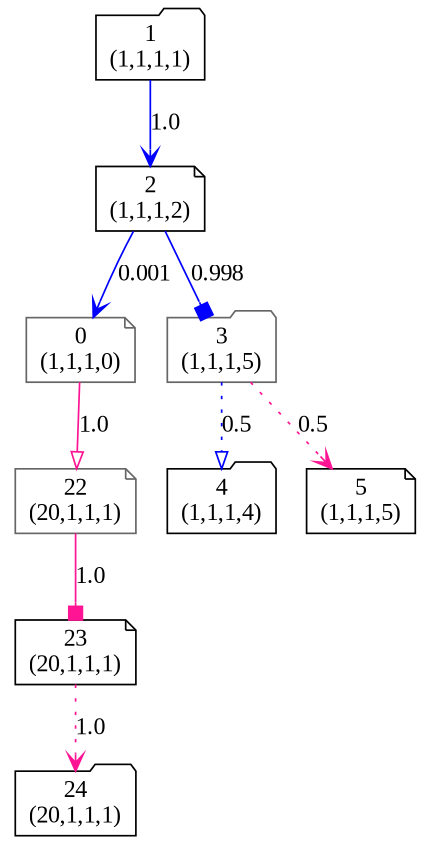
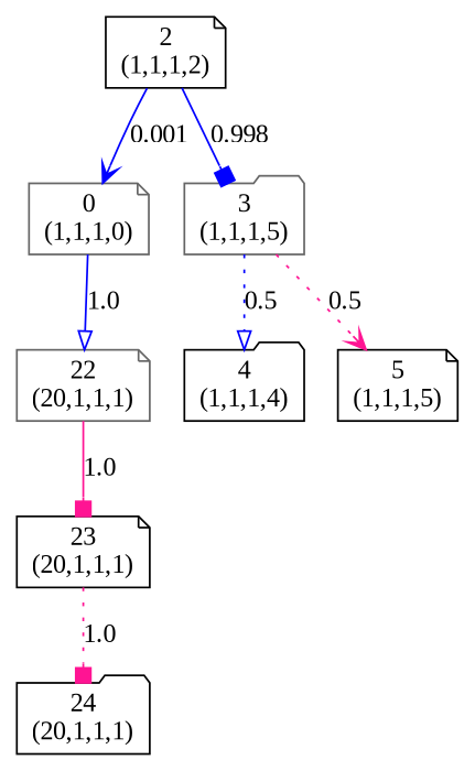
  digraph {
    fontname="Liberation Serif"
    node [color=black fontname="Liberation Serif" shape=note]
    edge [arrowhead=box color=deeppink fontname="Liberation Serif" style=solid]
    n1 [color=gray40 label="0\n(1,1,1,0)"]
    n2 [color=gray40 label="22\n(20,1,1,1)"]
    n3 [label="23\n(20,1,1,1)"]
-   n4 [label="1\n(1,1,1,1)" shape=folder]
    n5 [label="2\n(1,1,1,2)"]
    n6 [color=gray40 label="3\n(1,1,1,5)" shape=folder]
    n7 [label="4\n(1,1,1,4)" shape=folder]
    n8 [label="5\n(1,1,1,5)"]
    n9 [label="24\n(20,1,1,1)" shape=folder]
-   n1 -> n2 [arrowhead=onormal label=1.0]
+   n1 -> n2 [arrowhead=onormal color=blue label=1.0]
    n2 -> n3 [label=1.0]
-   n3 -> n9 [arrowhead=vee label=1.0 style=dotted]
-   n4 -> n5 [arrowhead=vee color=blue label=1.0]
+   n3 -> n9 [label=1.0 style=dotted]
    n5 -> n1 [arrowhead=vee color=blue label=0.001]
    n5 -> n6 [color=blue label=0.998]
    n6 -> n7 [arrowhead=onormal color=blue label=0.5 style=dotted]
    n6 -> n8 [arrowhead=vee label=0.5 style=dotted]
  }
